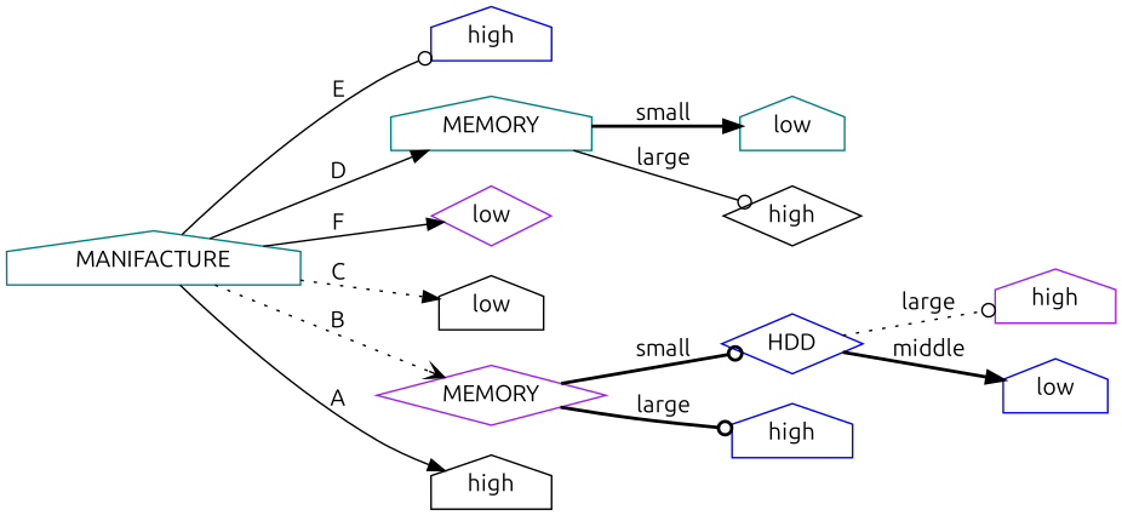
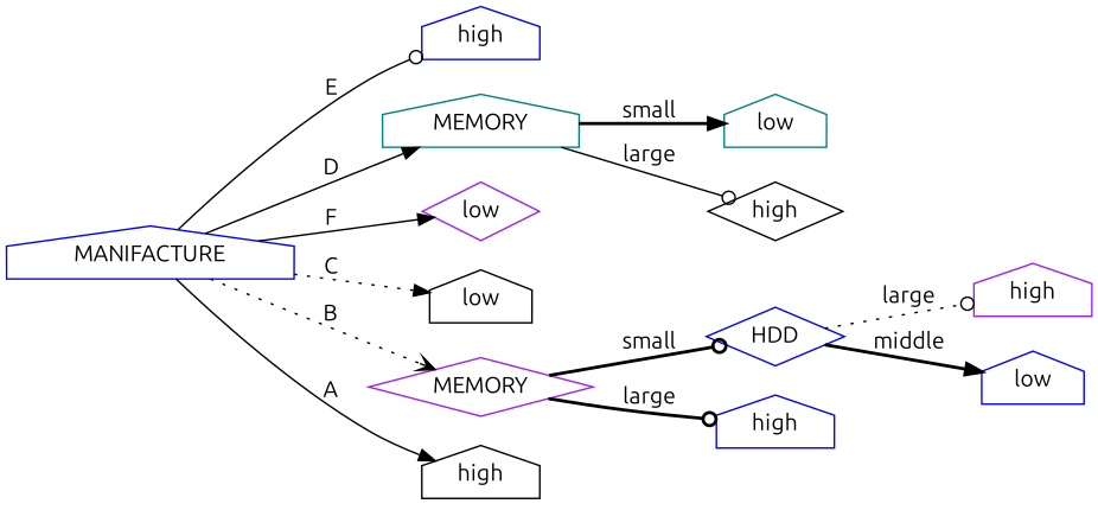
  digraph {
    rankdir=LR
    fontname=Ubuntu
    node [shape=house color=blue fontname=Ubuntu]
    edge [style=solid arrowhead=normal fontname=Ubuntu]
-   n1 [label=MANIFACTURE color=teal]
+   n1 [label=MANIFACTURE]
    n2 [label=high]
    n3 [label=MEMORY color=teal]
    n4 [label=low shape=diamond color=purple]
    n5 [label=low color=black]
    n6 [label=MEMORY shape=diamond color=purple]
    n7 [label=high color=black]
    n8 [label=low color=teal]
    n9 [label=high shape=diamond color=black]
    n10 [label=HDD shape=diamond]
    n11 [label=high]
    n12 [label=high color=purple]
    n13 [label=low]
    n1 -> n2 [label=E arrowhead=odot]
    n1 -> n3 [label=D]
    n1 -> n4 [label=F]
    n1 -> n5 [label=C style=dotted]
    n1 -> n6 [label=B style=dotted arrowhead=vee]
    n1 -> n7 [label=A]
    n3 -> n8 [label=small style=bold]
    n3 -> n9 [label=large arrowhead=odot]
    n6 -> n10 [label=small style=bold arrowhead=odot]
    n6 -> n11 [label=large style=bold arrowhead=odot]
    n10 -> n12 [label=large style=dotted arrowhead=odot]
    n10 -> n13 [label=middle style=bold]
  }
